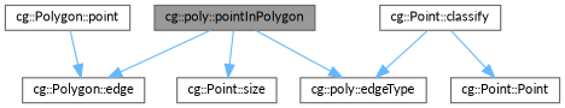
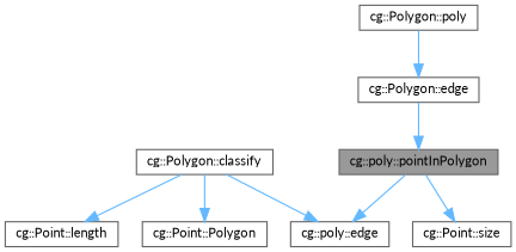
  digraph {
    fontname=Lato
    rankdir=TB
    node [color=grey40 fillcolor=white fontname=Lato fontsize=10 shape=box style=filled]
    edge [color=steelblue1 fontname=Lato fontsize=10 labelfontname=Helvetica labelfontsize=10 style=solid]
    n1 [color=gray40 fillcolor=grey60 fontcolor=black height=0.2 label="cg::poly::pointInPolygon" width=0.4]
    n2 [height=0.2 label="cg::Polygon::edge" width=0.4]
-   n3 [height=0.2 label="cg::poly::edgeType" width=0.4]
+   n3 [height=0.2 label="cg::poly::edge" width=0.4]
    n4 [height=0.2 label="cg::Point::size" width=0.4]
-   n5 [height=0.2 label="cg::Polygon::point" width=0.4]
-   n6 [height=0.2 label="cg::Point::classify" width=0.4]
-   n8 [height=0.2 label="cg::Point::Point" width=0.4]
-   n1 -> n2
+   n5 [height=0.2 label="cg::Polygon::poly" width=0.4]
+   n6 [height=0.2 label="cg::Polygon::classify" width=0.4]
+   n7 [height=0.2 label="cg::Point::length" width=0.4]
+   n8 [height=0.2 label="cg::Point::Polygon" width=0.4]
+   n2 -> n1
    n1 -> n3
    n1 -> n4
    n5 -> n2
    n6 -> n3
+   n6 -> n7
    n6 -> n8
  }
